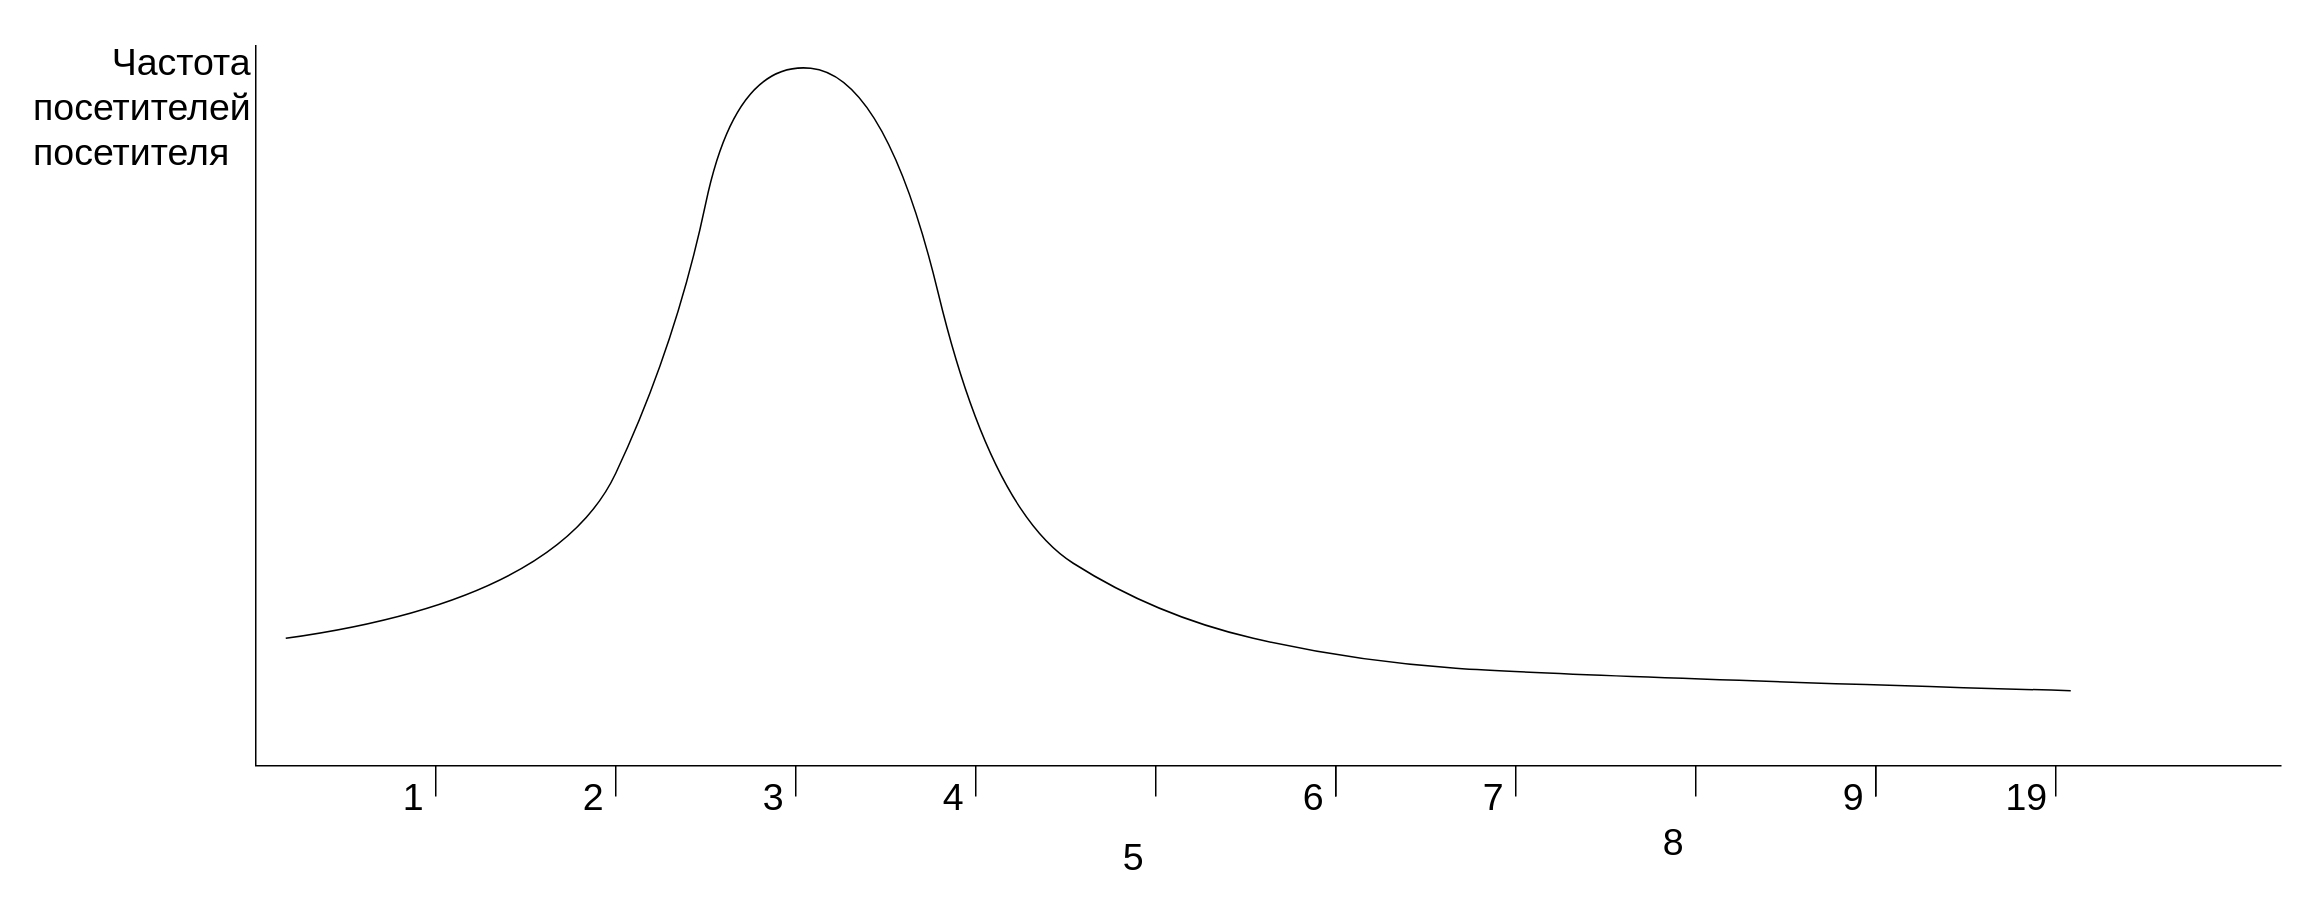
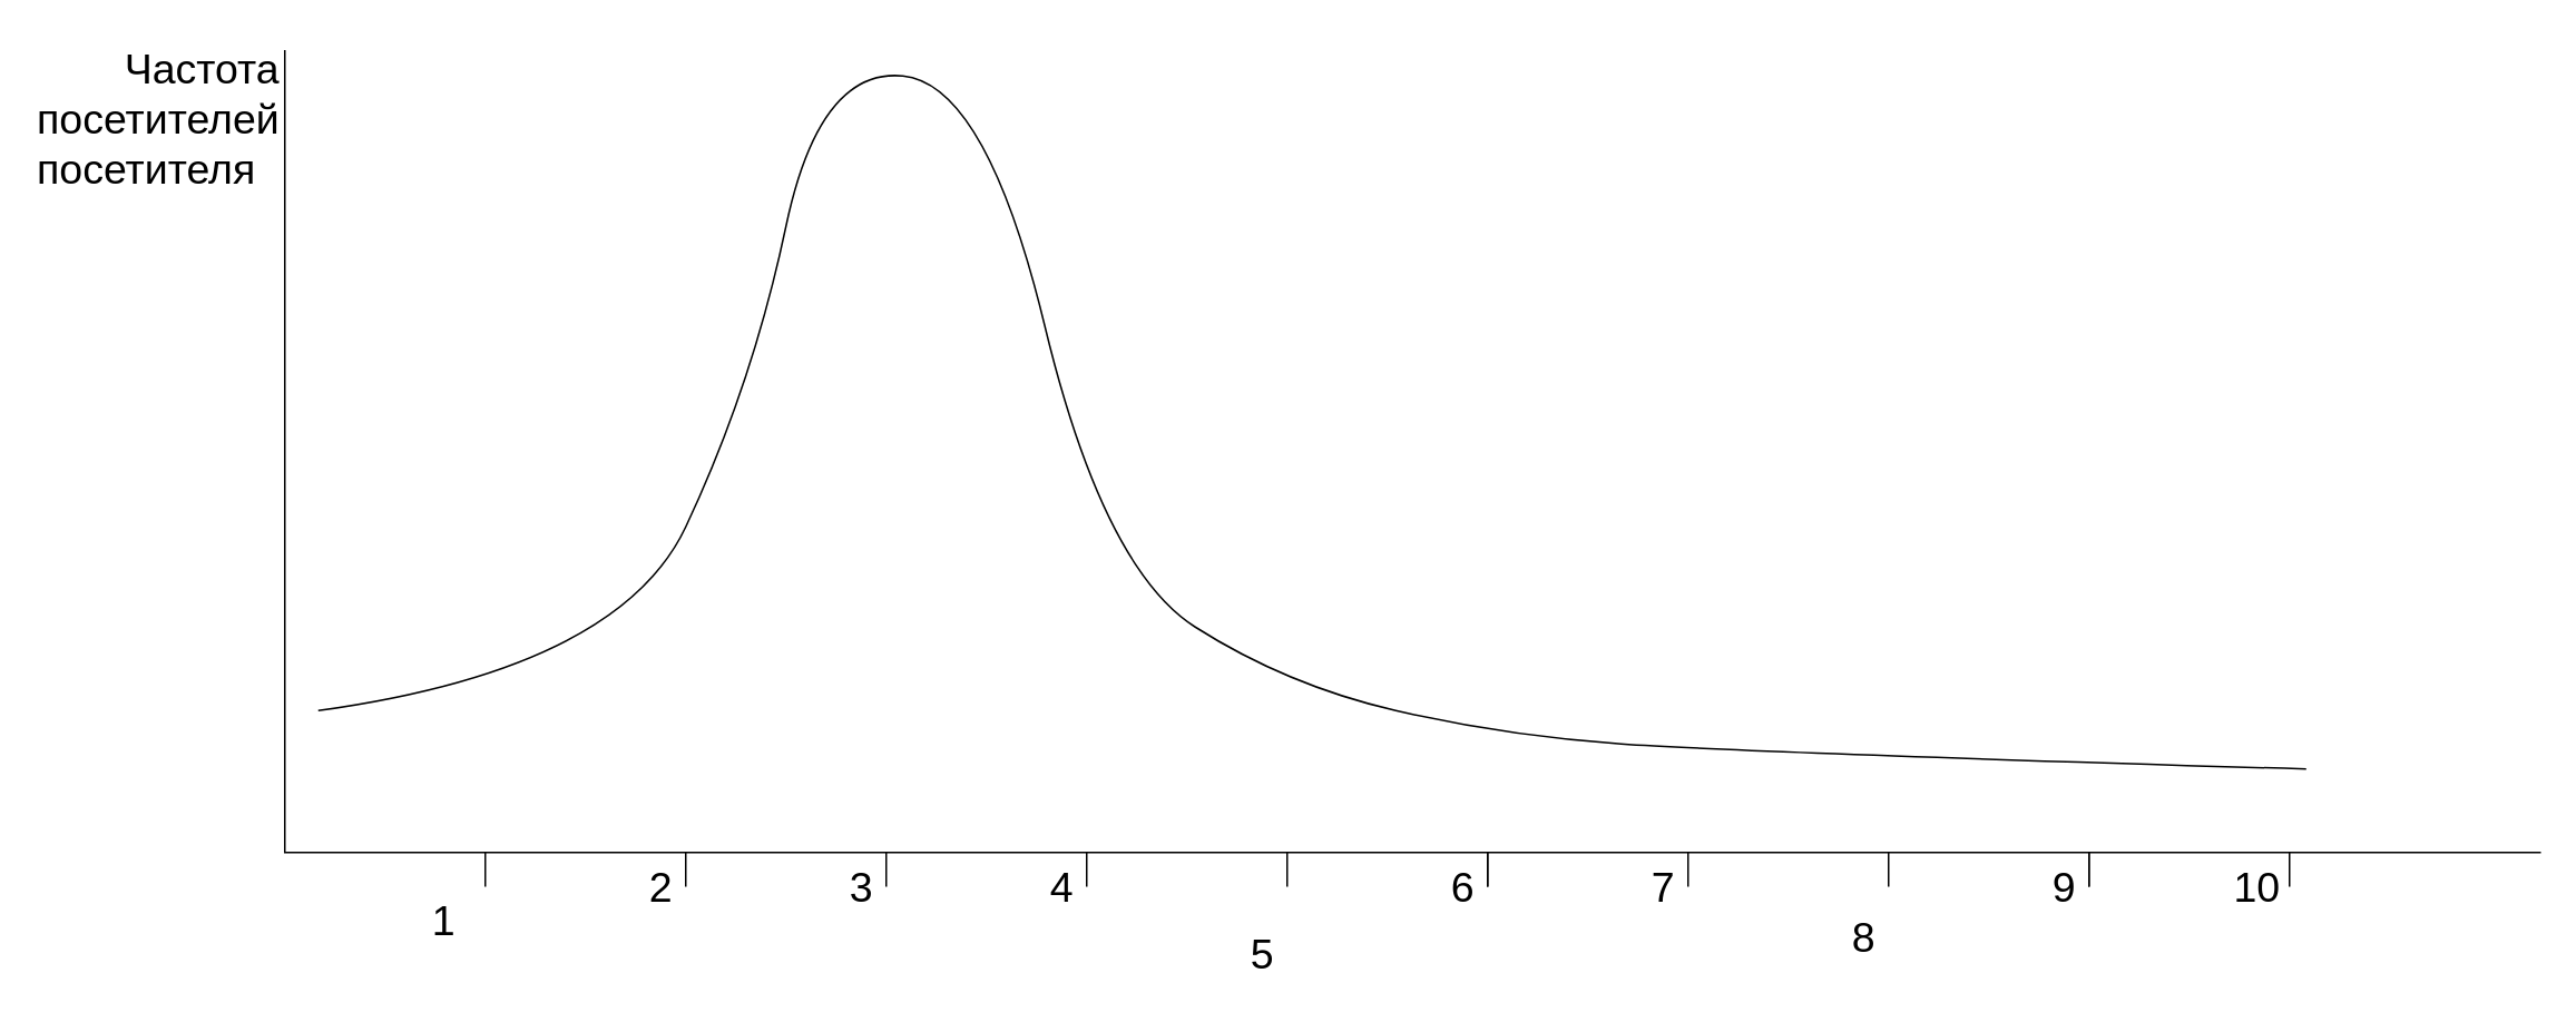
  <mxCell id="0" />
  <mxCell id="1" parent="0" />
  <mxCell id="2" value="" style="shape=partialRectangle;whiteSpace=wrap;html=1;bottom=0;right=0;fillColor=none;rotation=-180;flipV=0;flipH=1;" parent="1" vertex="1"><mxGeometry x="170" width="1350" height="480" as="geometry" y="30" /></mxCell>
  <mxCell id="3" value="" style="shape=partialRectangle;whiteSpace=wrap;html=1;top=0;bottom=0;fillColor=none;" parent="1" vertex="1"><mxGeometry x="290" y="510" width="120" height="20" as="geometry" /></mxCell>
  <mxCell id="4" value="" style="shape=partialRectangle;whiteSpace=wrap;html=1;top=0;bottom=0;fillColor=none;" parent="1" vertex="1"><mxGeometry x="530" y="510" width="120" height="20" as="geometry" /></mxCell>
  <mxCell id="5" value="" style="shape=partialRectangle;whiteSpace=wrap;html=1;top=0;bottom=0;fillColor=none;" parent="1" vertex="1"><mxGeometry x="770" y="510" width="120" height="20" as="geometry" /></mxCell>
  <mxCell id="6" value="" style="shape=partialRectangle;whiteSpace=wrap;html=1;top=0;bottom=0;fillColor=none;" parent="1" vertex="1"><mxGeometry x="890" y="510" width="120" height="20" as="geometry" /></mxCell>
  <mxCell id="7" value="" style="curved=1;endArrow=none;html=1;endFill=0;" parent="1" edge="1"><mxGeometry width="50" height="50" relative="1" as="geometry"><mxPoint x="190" y="425" as="sourcePoint" /><mxPoint x="1380" y="460" as="targetPoint" /><Array as="points"><mxPoint x="370" y="400" /><mxPoint x="450" y="230" /><mxPoint x="490" y="40" /><mxPoint x="590" y="50" /><mxPoint x="660" y="340" /><mxPoint x="770" y="410" /><mxPoint x="900" y="440" /><mxPoint x="1040" y="450" /><mxPoint x="1380" y="460" /></Array></mxGeometry></mxCell>
- <mxCell id="8" value="1" style="text;html=1;align=center;verticalAlign=middle;resizable=0;points=[];autosize=1;fontSize=25;" parent="1" vertex="1"><mxGeometry x="260" y="510" width="30" height="40" as="geometry" /></mxCell>
+ <mxCell id="8" value="1" style="text;html=1;align=center;verticalAlign=middle;resizable=0;points=[];autosize=1;fontSize=25;" parent="1" vertex="1"><mxGeometry x="250" y="530" width="30" height="40" as="geometry" /></mxCell>
  <mxCell id="9" value="2" style="text;html=1;align=center;verticalAlign=middle;resizable=0;points=[];autosize=1;fontSize=25;" parent="1" vertex="1"><mxGeometry x="380" y="510" width="30" height="40" as="geometry" /></mxCell>
  <mxCell id="10" value="3" style="text;html=1;align=center;verticalAlign=middle;resizable=0;points=[];autosize=1;fontSize=25;" parent="1" vertex="1"><mxGeometry x="500" y="510" width="30" height="40" as="geometry" /></mxCell>
  <mxCell id="11" value="4" style="text;html=1;align=center;verticalAlign=middle;resizable=0;points=[];autosize=1;fontSize=25;" parent="1" vertex="1"><mxGeometry x="620" y="510" width="30" height="40" as="geometry" /></mxCell>
  <mxCell id="12" value="5" style="text;html=1;align=center;verticalAlign=middle;resizable=0;points=[];autosize=1;fontSize=25;" parent="1" vertex="1"><mxGeometry x="740" y="550" width="30" height="40" as="geometry" /></mxCell>
  <mxCell id="13" value="6" style="text;html=1;align=center;verticalAlign=middle;resizable=0;points=[];autosize=1;fontSize=25;" parent="1" vertex="1"><mxGeometry x="860" y="510" width="30" height="40" as="geometry" /></mxCell>
  <mxCell id="14" value="7" style="text;html=1;align=center;verticalAlign=middle;resizable=0;points=[];autosize=1;fontSize=25;" parent="1" vertex="1"><mxGeometry x="980" y="510" width="30" height="40" as="geometry" /></mxCell>
  <mxCell id="15" value="&lt;div style=&quot;text-align: right&quot;&gt;&lt;span&gt;Частота&lt;/span&gt;&lt;/div&gt;&lt;div style=&quot;text-align: right&quot;&gt;&lt;span&gt;посетителей&lt;/span&gt;&lt;/div&gt;посетителя" style="text;html=1;align=left;verticalAlign=middle;resizable=0;points=[];autosize=1;fontSize=25;" parent="1" vertex="1"><mxGeometry x="20" y="20" width="150" height="100" as="geometry" /></mxCell>
  <mxCell id="16" value="" style="shape=partialRectangle;whiteSpace=wrap;html=1;top=0;bottom=0;fillColor=none;" vertex="1" parent="1"><mxGeometry x="1130" y="510" width="120" height="20" as="geometry" /></mxCell>
  <mxCell id="17" value="8" style="text;html=1;align=center;verticalAlign=middle;resizable=0;points=[];autosize=1;fontSize=25;" vertex="1" parent="1"><mxGeometry x="1100" y="540" width="30" height="40" as="geometry" /></mxCell>
  <mxCell id="18" value="9" style="text;html=1;align=center;verticalAlign=middle;resizable=0;points=[];autosize=1;fontSize=25;" vertex="1" parent="1"><mxGeometry x="1220" y="510" width="30" height="40" as="geometry" /></mxCell>
  <mxCell id="19" value="" style="shape=partialRectangle;whiteSpace=wrap;html=1;top=0;bottom=0;fillColor=none;" vertex="1" parent="1"><mxGeometry x="1250" y="510" width="120" height="20" as="geometry" /></mxCell>
- <mxCell id="20" value="19" style="text;html=1;align=left;verticalAlign=middle;resizable=0;points=[];autosize=1;fontSize=25;" vertex="1" parent="1"><mxGeometry x="1335" y="510" width="40" height="40" as="geometry" /></mxCell>
+ <mxCell id="20" value="10" style="text;html=1;align=left;verticalAlign=middle;resizable=0;points=[];autosize=1;fontSize=25;" vertex="1" parent="1"><mxGeometry x="1335" y="510" width="40" height="40" as="geometry" /></mxCell>
